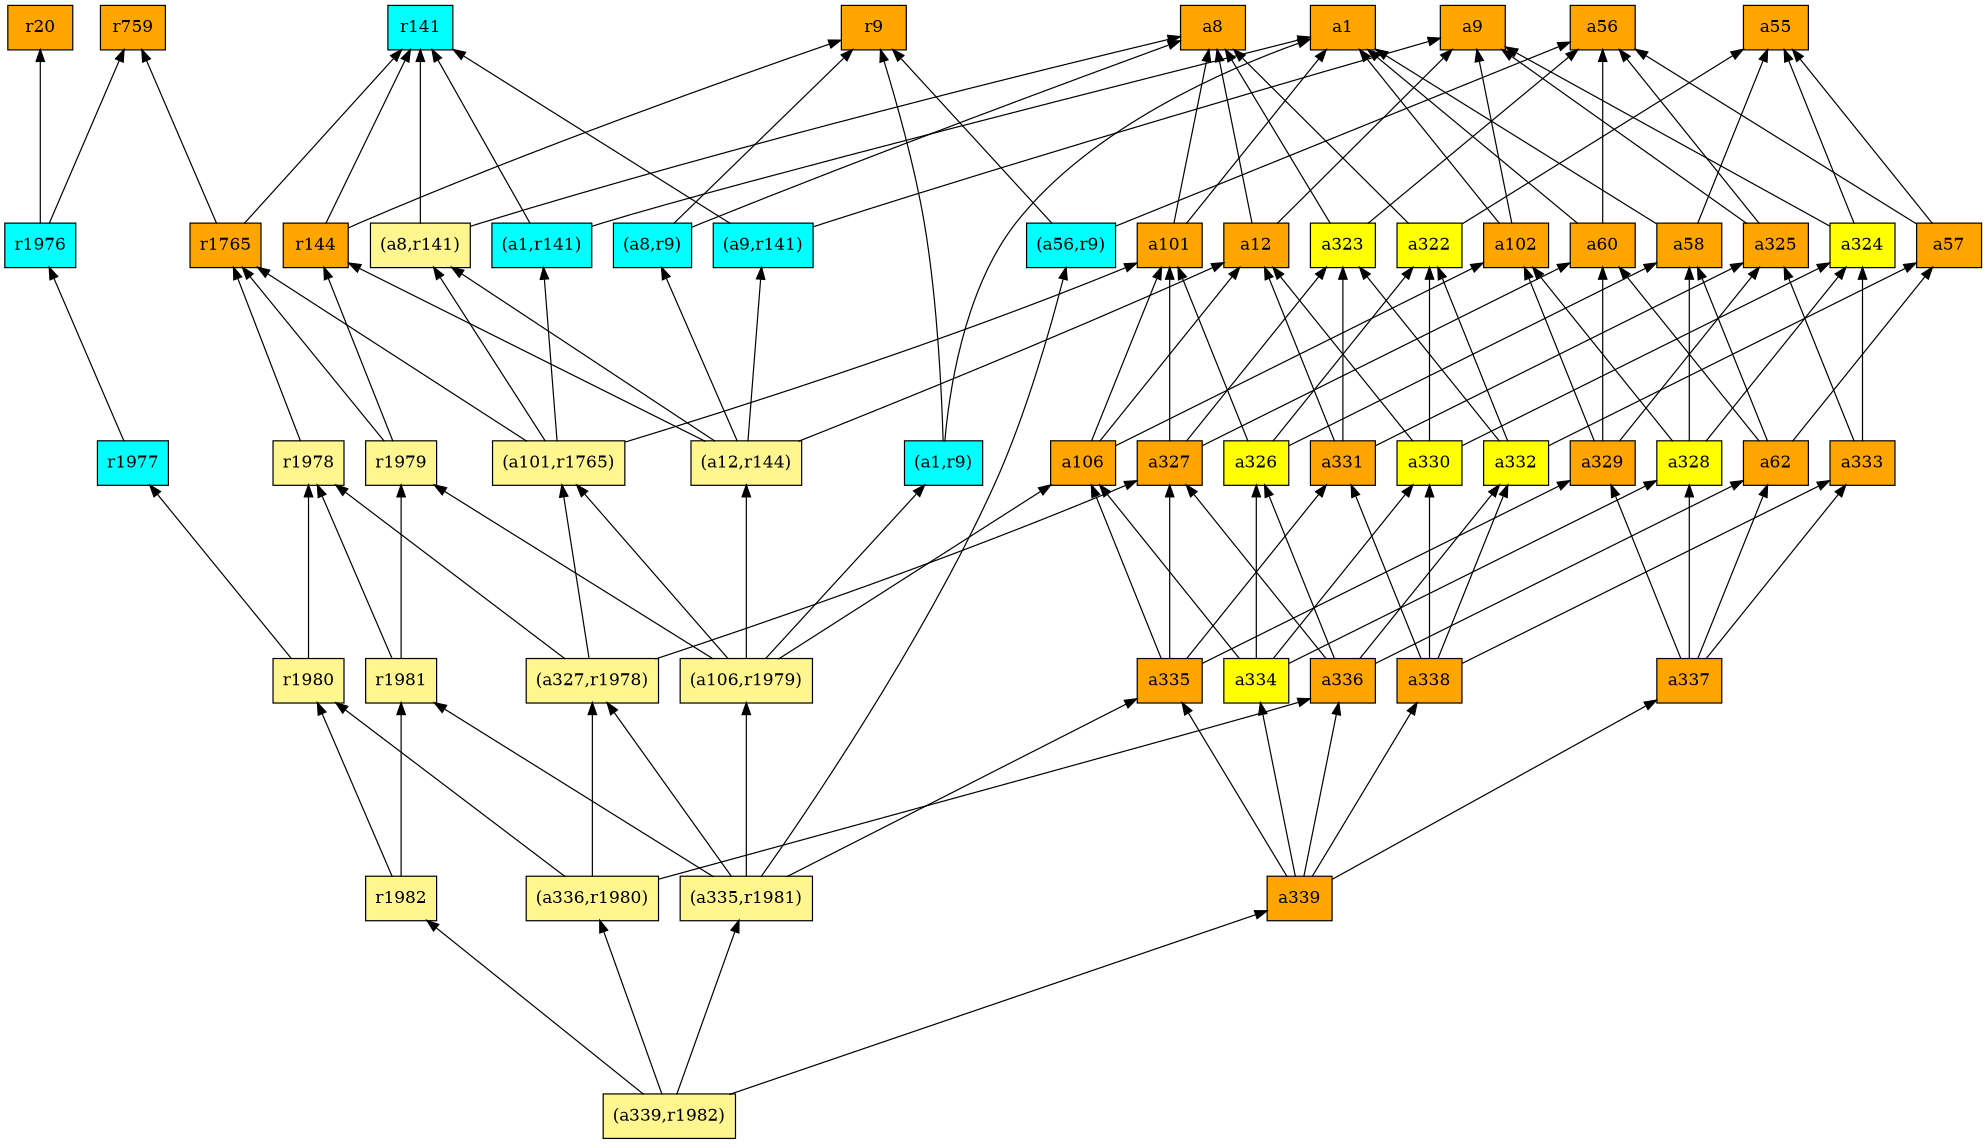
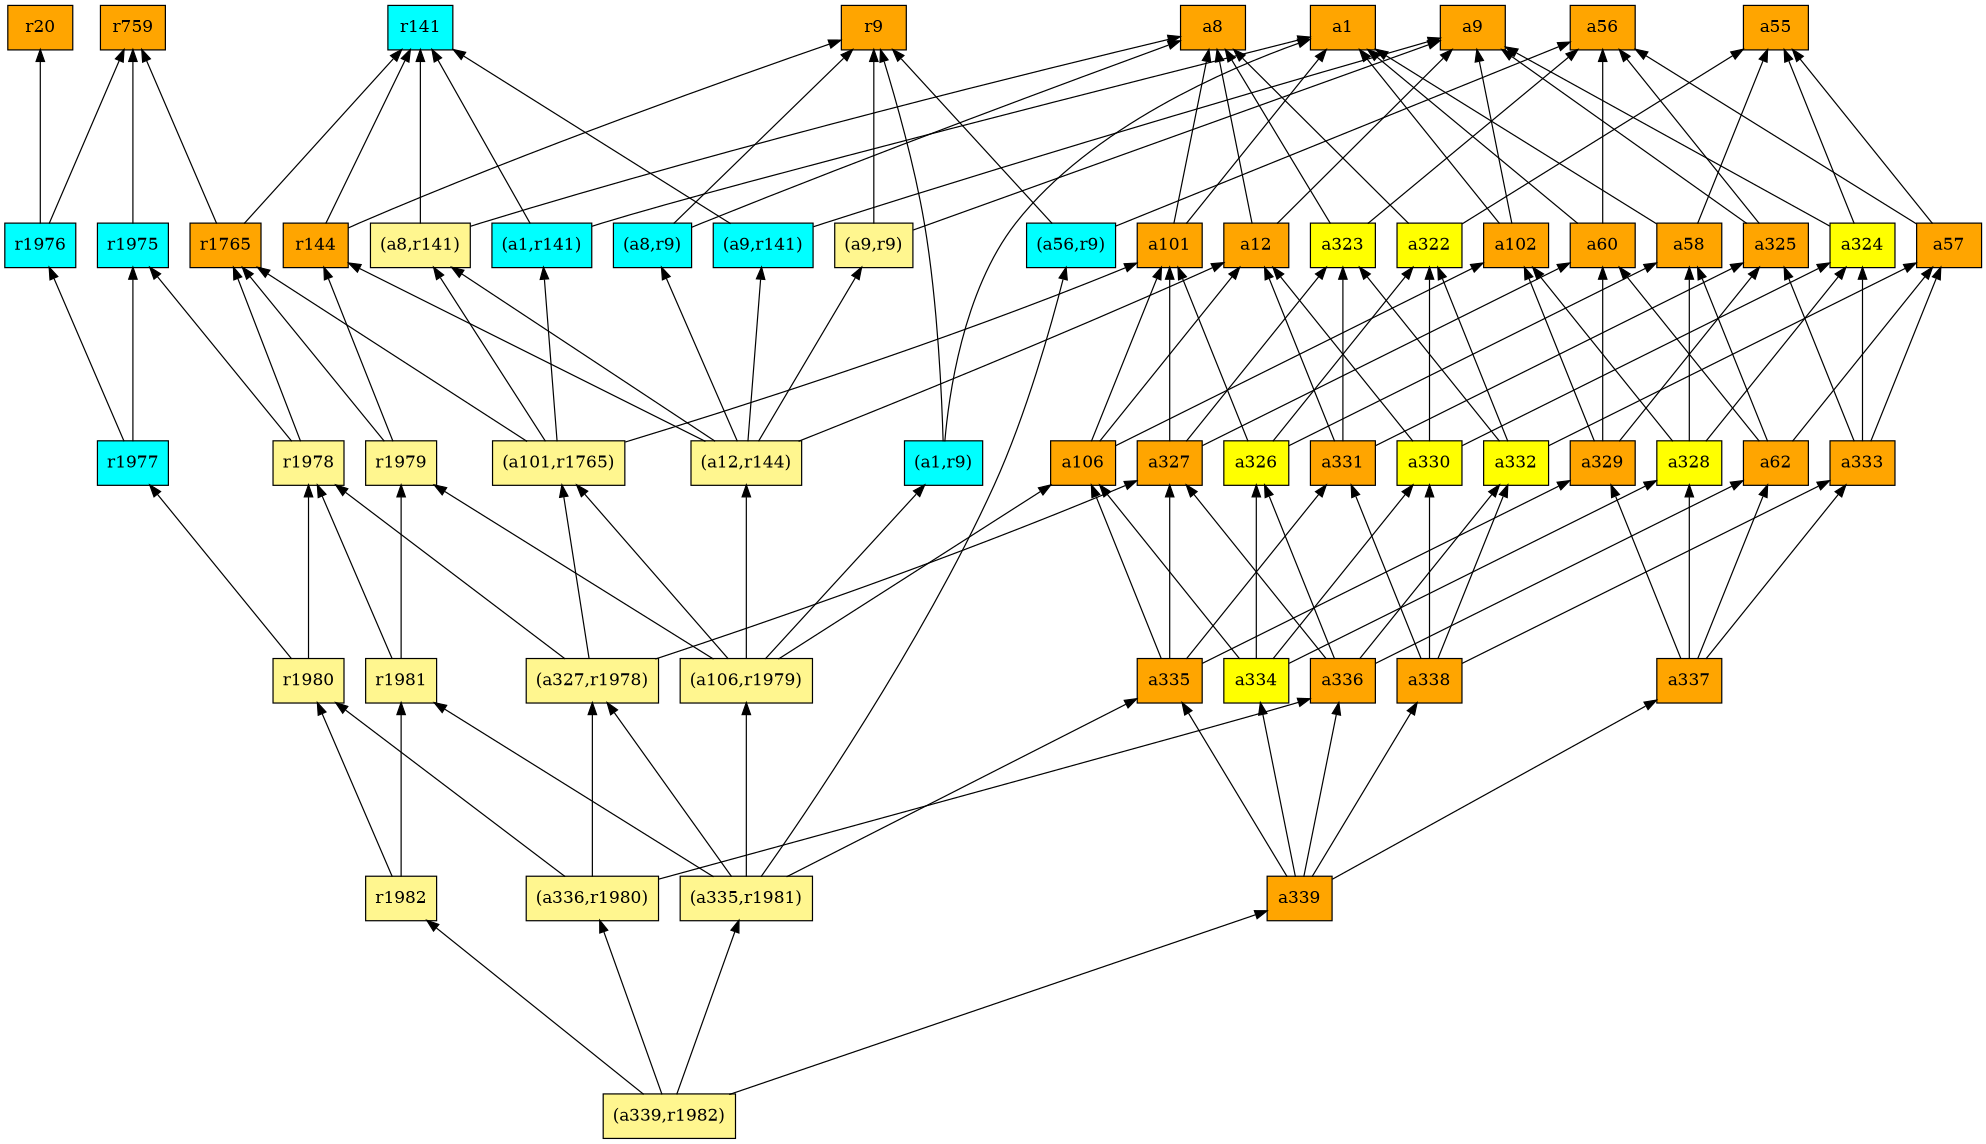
  digraph {
    rankdir=BT
    ranksep=2.0
    node [fillcolor=orange shape=record style=filled]
    n1 [fillcolor=cyan label="{(a1,r9)}"]
    n2 [label="{r9}"]
    n3 [label="{a1}"]
+   n4 [fillcolor=khaki1 label="{(a9,r9)}"]
    n5 [label="{a9}"]
    n6 [fillcolor=cyan label="{r141}"]
    n7 [label="{r1765}"]
    n8 [label="{r759}"]
    n9 [label="{a8}"]
    n10 [fillcolor=cyan label="{(a8,r9)}"]
    n11 [fillcolor=khaki1 label="{(a335,r1981)}"]
    n12 [fillcolor=khaki1 label="{(a106,r1979)}"]
    n13 [fillcolor=khaki1 label="{r1981}"]
    n14 [fillcolor=cyan label="{(a56,r9)}"]
    n15 [fillcolor=khaki1 label="{(a327,r1978)}"]
    n16 [label="{a335}"]
    n17 [fillcolor=khaki1 label="{r1979}"]
    n18 [label="{a106}"]
    n19 [fillcolor=khaki1 label="{(a12,r144)}"]
    n20 [fillcolor=khaki1 label="{(a101,r1765)}"]
    n21 [fillcolor=khaki1 label="{r1978}"]
    n22 [label="{a56}"]
    n23 [label="{a327}"]
    n24 [label="{a329}"]
    n25 [label="{a331}"]
    n26 [fillcolor=yellow label="{a332}"]
    n27 [label="{a57}"]
    n28 [fillcolor=yellow label="{a322}"]
    n29 [fillcolor=yellow label="{a323}"]
    n30 [label="{a55}"]
    n31 [fillcolor=yellow label="{a324}"]
    n32 [label="{r144}"]
    n33 [label="{a102}"]
    n34 [label="{a12}"]
    n35 [label="{a101}"]
    n36 [fillcolor=khaki1 label="{(a8,r141)}"]
    n37 [fillcolor=cyan label="{(a9,r141)}"]
    n38 [fillcolor=cyan label="{(a1,r141)}"]
    n39 [label="{a325}"]
    n40 [label="{a60}"]
+   n41 [fillcolor=cyan label="{r1975}"]
    n42 [label="{a337}"]
    n43 [label="{a62}"]
    n44 [label="{a333}"]
    n45 [fillcolor=yellow label="{a328}"]
    n46 [label="{a58}"]
    n47 [label="{a338}"]
    n48 [fillcolor=yellow label="{a330}"]
    n49 [label="{a336}"]
    n50 [fillcolor=yellow label="{a326}"]
    n51 [label="{a339}"]
    n52 [fillcolor=yellow label="{a334}"]
    n53 [fillcolor=khaki1 label="{r1980}"]
    n54 [fillcolor=cyan label="{r1977}"]
    n55 [fillcolor=cyan label="{r1976}"]
    n56 [fillcolor=khaki1 label="{(a339,r1982)}"]
    n57 [fillcolor=khaki1 label="{r1982}"]
    n58 [fillcolor=khaki1 label="{(a336,r1980)}"]
    n59 [label="{r20}"]
    n1 -> n2
    n1 -> n3
+   n4 -> n2
+   n4 -> n5
    n7 -> n6
    n7 -> n8
    n10 -> n2
    n10 -> n9
    n11 -> n12
    n11 -> n13
    n11 -> n14
    n11 -> n15
    n11 -> n16
    n12 -> n1
    n12 -> n17
    n12 -> n18
    n12 -> n19
    n12 -> n20
    n13 -> n17
    n13 -> n21
    n14 -> n2
    n14 -> n22
    n15 -> n20
    n15 -> n21
    n15 -> n23
    n16 -> n18
    n16 -> n23
    n16 -> n24
    n16 -> n25
    n17 -> n7
    n17 -> n32
    n18 -> n33
    n18 -> n34
    n18 -> n35
+   n19 -> n4
    n19 -> n10
    n19 -> n32
    n19 -> n34
    n19 -> n36
    n19 -> n37
    n20 -> n7
    n20 -> n35
    n20 -> n36
    n20 -> n38
    n21 -> n7
+   n21 -> n41
    n23 -> n29
    n23 -> n35
    n23 -> n40
    n24 -> n33
    n24 -> n39
    n24 -> n40
    n25 -> n29
    n25 -> n34
    n25 -> n39
    n26 -> n27
    n26 -> n28
    n26 -> n29
    n27 -> n22
    n27 -> n30
    n28 -> n9
    n28 -> n30
    n29 -> n9
    n29 -> n22
    n31 -> n5
    n31 -> n30
    n32 -> n2
    n32 -> n6
    n33 -> n3
    n33 -> n5
    n34 -> n5
    n34 -> n9
    n35 -> n3
    n35 -> n9
    n36 -> n6
    n36 -> n9
    n37 -> n5
    n37 -> n6
    n38 -> n3
    n38 -> n6
    n39 -> n5
    n39 -> n22
    n40 -> n3
    n40 -> n22
+   n41 -> n8
    n42 -> n24
    n42 -> n43
    n42 -> n44
    n42 -> n45
    n43 -> n27
    n43 -> n40
    n43 -> n46
+   n44 -> n27
    n44 -> n31
    n44 -> n39
    n45 -> n31
    n45 -> n33
    n45 -> n46
    n46 -> n3
    n46 -> n30
    n47 -> n25
    n47 -> n26
    n47 -> n44
    n47 -> n48
    n48 -> n28
    n48 -> n31
    n48 -> n34
    n49 -> n23
    n49 -> n26
    n49 -> n43
    n49 -> n50
    n50 -> n28
    n50 -> n35
    n50 -> n46
    n51 -> n16
    n51 -> n42
    n51 -> n47
    n51 -> n49
    n51 -> n52
    n52 -> n18
    n52 -> n45
    n52 -> n48
    n52 -> n50
    n53 -> n21
    n53 -> n54
+   n54 -> n41
    n54 -> n55
    n55 -> n8
    n55 -> n59
    n56 -> n11
    n56 -> n51
    n56 -> n57
    n56 -> n58
    n57 -> n13
    n57 -> n53
    n58 -> n15
    n58 -> n49
    n58 -> n53
  }
